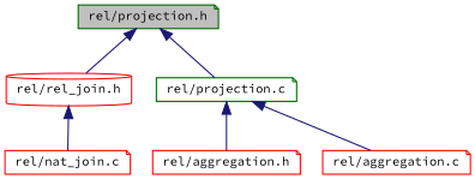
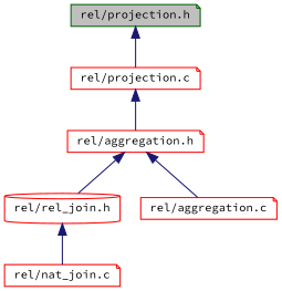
  digraph {
    fontname="Source Code Pro"
    node [color=red fontname="Source Code Pro" fontsize=10 shape=note]
    edge [color=midnightblue dir=back fontname="Source Code Pro" fontsize=10 labelfontname=Helvetica labelfontsize=10 style=solid]
    n1 [color=darkgreen fillcolor=grey75 fontcolor=black height=0.2 label="rel/projection.h" style=filled width=0.4]
    n2 [height=0.2 label="rel/rel_join.h" shape=cylinder width=0.4]
-   n3 [color=darkgreen height=0.2 label="rel/projection.c" width=0.4]
+   n3 [height=0.2 label="rel/projection.c" width=0.4]
    n4 [height=0.2 label="rel/aggregation.h" width=0.4]
    n5 [height=0.2 label="rel/aggregation.c" width=0.4]
    n6 [height=0.2 label="rel/nat_join.c" width=0.4]
-   n1 -> n2
+   n4 -> n2
    n1 -> n3
    n2 -> n6
    n3 -> n4
-   n3 -> n5
+   n4 -> n5
  }
